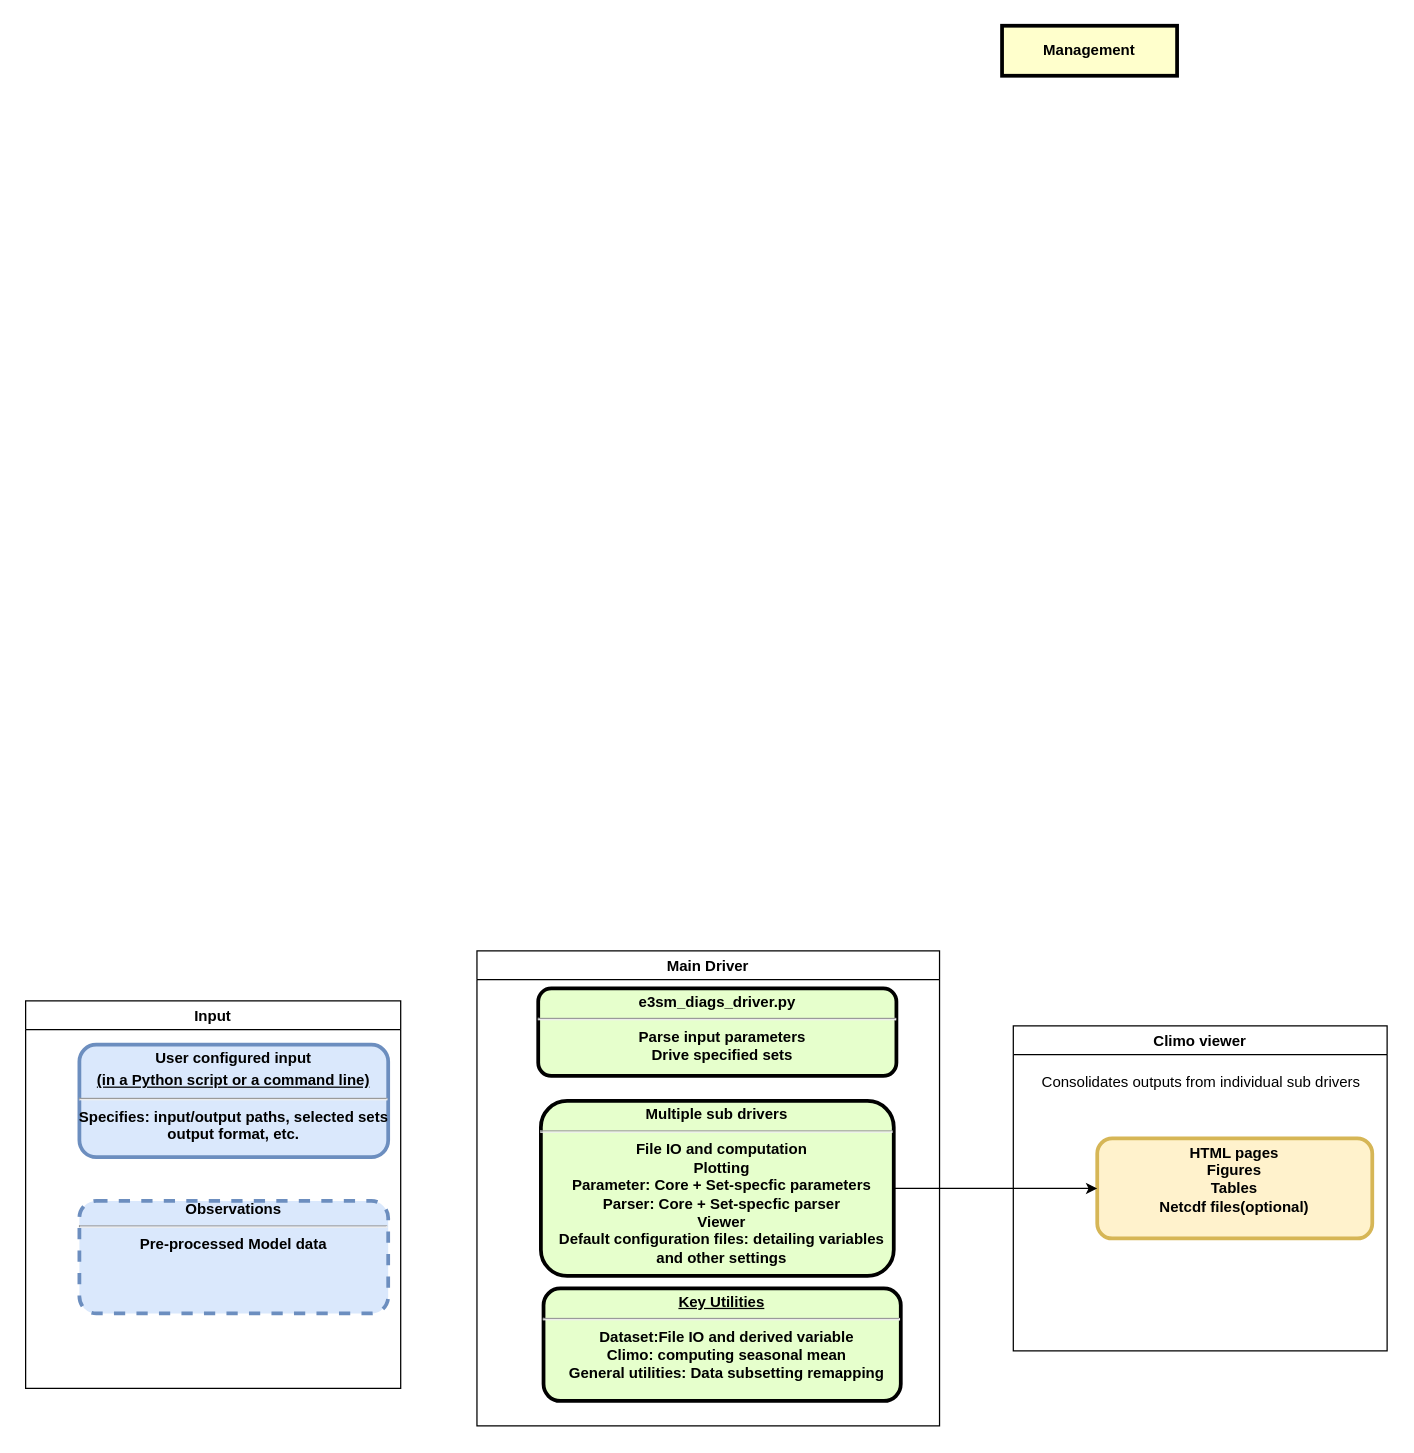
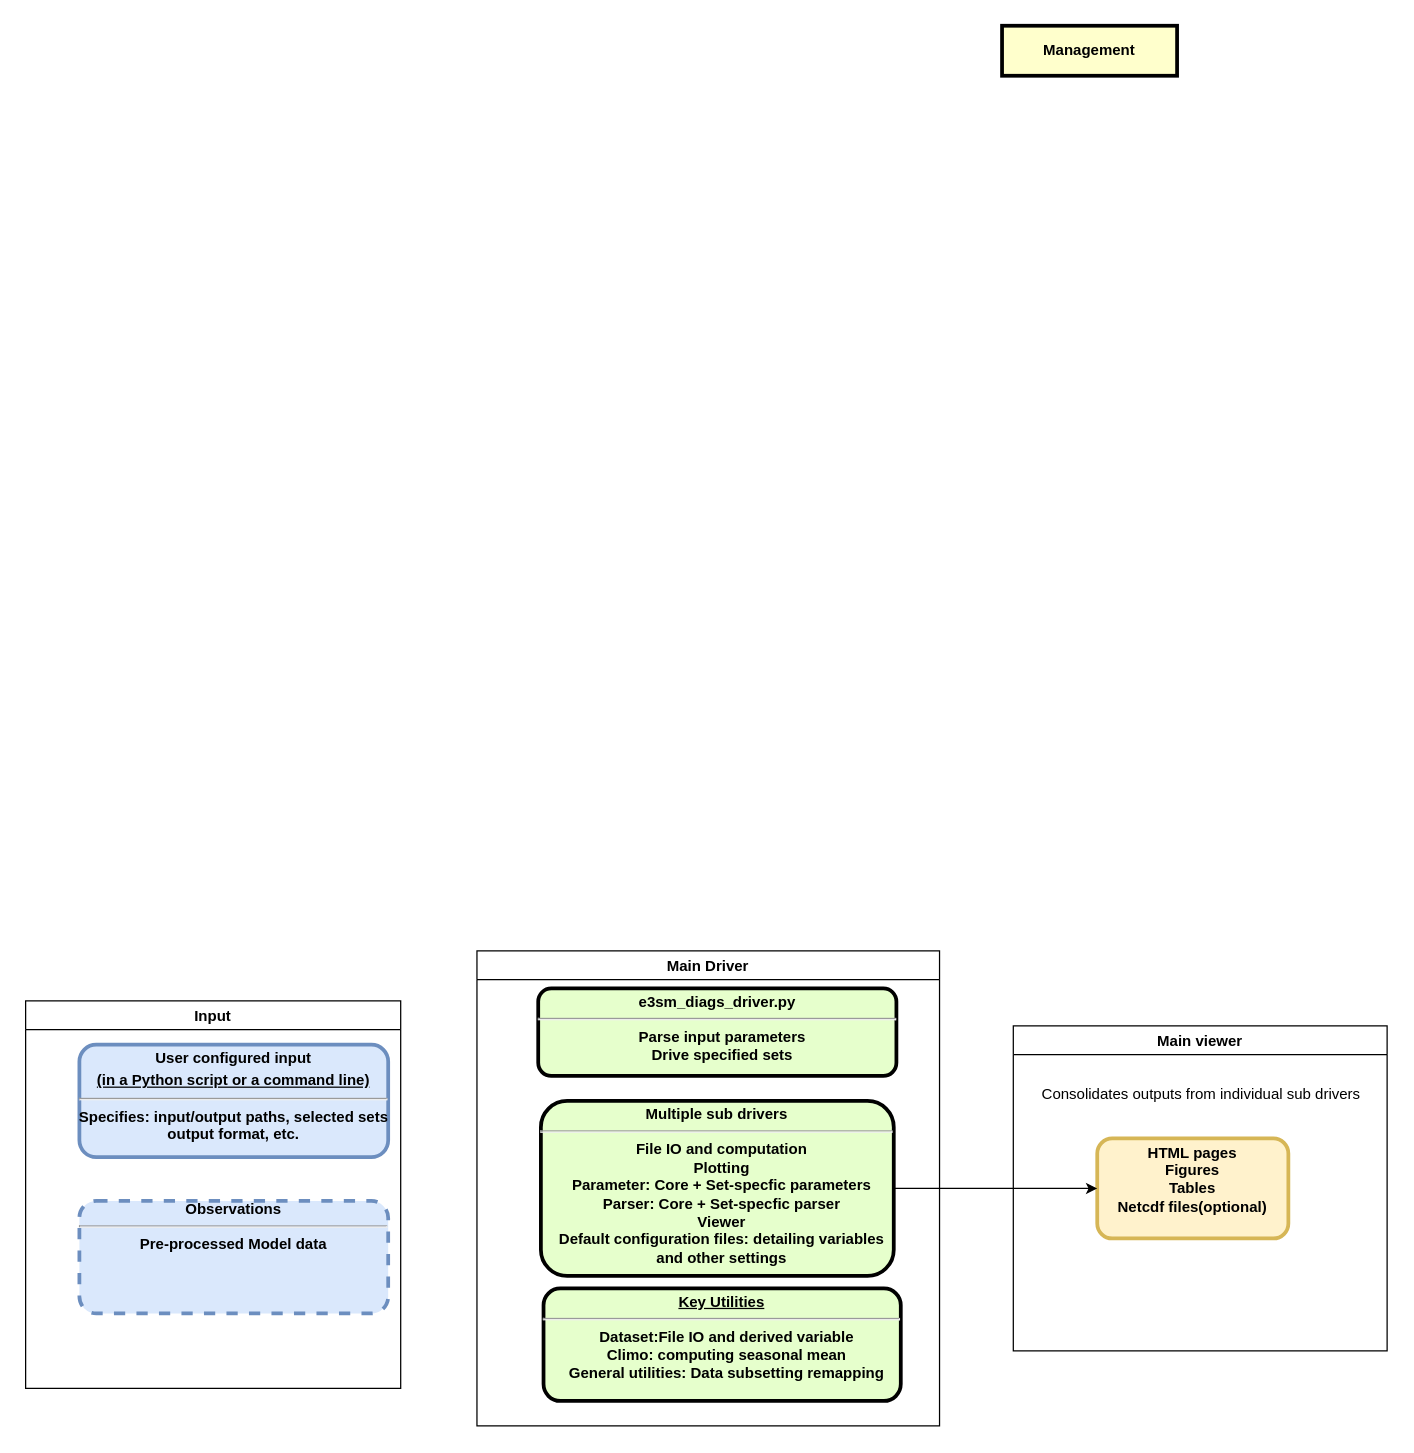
  <mxCell id="0" />
  <mxCell id="1" parent="0" />
  <mxCell id="2" value="Management" style="whiteSpace=wrap;align=center;verticalAlign=middle;fontStyle=1;strokeWidth=3;fillColor=#FFFFCC" parent="1" vertex="1"><mxGeometry x="801" y="20" width="140" height="40" as="geometry" /></mxCell>
  <mxCell id="3" value="Main Driver" style="swimlane;" vertex="1" parent="1"><mxGeometry x="381" y="760" width="370" height="380" as="geometry" /></mxCell>
  <mxCell id="4" value="&lt;p style=&quot;margin: 4px 0px 0px ; text-align: center&quot;&gt;&lt;strong&gt;&lt;strong&gt;e3sm_diags_driver.py&lt;/strong&gt;&lt;/strong&gt;&lt;/p&gt;&lt;hr&gt;&lt;p style=&quot;margin: 0px ; margin-left: 8px&quot;&gt;Parse input parameters &lt;br&gt;&lt;/p&gt;&lt;p style=&quot;margin: 0px ; margin-left: 8px&quot;&gt;Drive specified sets&lt;br&gt;&lt;/p&gt;" style="verticalAlign=middle;align=center;overflow=fill;fontSize=12;fontFamily=Helvetica;html=1;rounded=1;fontStyle=1;strokeWidth=3;fillColor=#E6FFCC" vertex="1" parent="3"><mxGeometry x="49" y="30" width="286.5" height="70" as="geometry" /></mxCell>
  <mxCell id="5" value="&lt;p style=&quot;margin: 4px 0px 0px ; text-align: center&quot;&gt;Multiple sub drivers&lt;br&gt;&lt;/p&gt;&lt;hr&gt;&lt;p style=&quot;margin: 0px ; margin-left: 8px&quot;&gt;File IO and computation&lt;/p&gt;&lt;p style=&quot;margin: 0px ; margin-left: 8px&quot;&gt;Plotting&lt;/p&gt;&lt;p style=&quot;margin: 0px ; margin-left: 8px&quot;&gt;Parameter: Core + Set-specfic parameters&lt;/p&gt;&lt;p style=&quot;margin: 0px ; margin-left: 8px&quot;&gt;Parser: Core + Set-specfic parser&lt;/p&gt;&lt;p style=&quot;margin: 0px ; margin-left: 8px&quot;&gt;Viewer&lt;/p&gt;&lt;p style=&quot;margin: 0px ; margin-left: 8px&quot;&gt;Default configuration files: detailing variables &lt;br&gt;&lt;/p&gt;&lt;p style=&quot;margin: 0px ; margin-left: 8px&quot;&gt;and other settings&lt;br&gt;&lt;/p&gt;&lt;p style=&quot;margin: 0px ; margin-left: 8px&quot;&gt;&lt;br&gt;&lt;/p&gt;" style="verticalAlign=middle;align=center;overflow=fill;fontSize=12;fontFamily=Helvetica;html=1;rounded=1;fontStyle=1;strokeWidth=3;fillColor=#E6FFCC" vertex="1" parent="3"><mxGeometry x="51.13" y="120" width="282.25" height="140" as="geometry" /></mxCell>
  <mxCell id="6" value="&lt;p style=&quot;margin: 0px ; margin-top: 4px ; text-align: center ; text-decoration: underline&quot;&gt;&lt;strong&gt;Key Utilities&lt;br&gt;&lt;/strong&gt;&lt;/p&gt;&lt;hr&gt;&lt;p style=&quot;margin: 0px ; margin-left: 8px&quot;&gt;Dataset:File IO and derived variable&lt;/p&gt;&lt;p style=&quot;margin: 0px ; margin-left: 8px&quot;&gt;Climo: computing seasonal mean&lt;/p&gt;&lt;p style=&quot;margin: 0px ; margin-left: 8px&quot;&gt;General utilities: Data subsetting remapping&lt;br&gt;&lt;/p&gt;" style="verticalAlign=middle;align=center;overflow=fill;fontSize=12;fontFamily=Helvetica;html=1;rounded=1;fontStyle=1;strokeWidth=3;fillColor=#E6FFCC" vertex="1" parent="1"><mxGeometry x="434.25" y="1030" width="285.75" height="90" as="geometry" /></mxCell>
- <mxCell id="7" value="&lt;div&gt;HTML pages&lt;br&gt;&lt;/div&gt;&lt;div&gt;Figures&lt;/div&gt;&lt;div&gt;Tables&lt;/div&gt;&lt;div&gt;Netcdf files(optional)&lt;/div&gt;&lt;div&gt;&lt;br&gt;&lt;/div&gt;" style="whiteSpace=wrap;html=1;rounded=1;fontStyle=1;strokeWidth=3;fillColor=#fff2cc;strokeColor=#d6b656;" vertex="1" parent="1"><mxGeometry x="877.13" y="910" width="220" height="80" as="geometry" /></mxCell>
+ <mxCell id="7" value="&lt;div&gt;HTML pages&lt;br&gt;&lt;/div&gt;&lt;div&gt;Figures&lt;/div&gt;&lt;div&gt;Tables&lt;/div&gt;&lt;div&gt;Netcdf files(optional)&lt;/div&gt;&lt;div&gt;&lt;br&gt;&lt;/div&gt;" style="whiteSpace=wrap;html=1;rounded=1;fontStyle=1;strokeWidth=3;fillColor=#fff2cc;strokeColor=#d6b656;" vertex="1" parent="1"><mxGeometry x="877.13" y="910" width="152.88" height="80" as="geometry" /></mxCell>
  <mxCell id="8" value="" style="edgeStyle=orthogonalEdgeStyle;rounded=0;orthogonalLoop=1;jettySize=auto;html=1;" edge="1" parent="1" source="5" target="7"><mxGeometry relative="1" as="geometry" /></mxCell>
- <mxCell id="9" value="Climo viewer" style="swimlane;startSize=23;" vertex="1" parent="1"><mxGeometry x="810" y="820" width="299" height="260" as="geometry" /></mxCell>
- <mxCell id="10" value="&lt;div&gt;Consolidates outputs from individual sub drivers&lt;/div&gt;" style="text;html=1;align=center;verticalAlign=middle;resizable=0;points=[];autosize=1;strokeColor=none;" vertex="1" parent="9"><mxGeometry x="14.5" y="35" width="270" height="20" as="geometry" /></mxCell>
+ <mxCell id="9" value="Main viewer" style="swimlane;startSize=23;" vertex="1" parent="1"><mxGeometry x="810" y="820" width="299" height="260" as="geometry" /></mxCell>
+ <mxCell id="10" value="&lt;div&gt;Consolidates outputs from individual sub drivers&lt;/div&gt;" style="text;html=1;align=center;verticalAlign=middle;resizable=0;points=[];autosize=1;strokeColor=none;" vertex="1" parent="9"><mxGeometry x="14.5" y="45" width="270" height="20" as="geometry" /></mxCell>
  <mxCell id="11" value="Input" style="swimlane;startSize=23;" vertex="1" parent="1"><mxGeometry x="20" y="800" width="300" height="310" as="geometry" /></mxCell>
  <mxCell id="12" value="&lt;p style=&quot;margin: 4px 0px 0px ; text-align: center&quot;&gt;&lt;strong&gt;&lt;strong&gt;User configured input&lt;/strong&gt;&lt;br&gt;&lt;/strong&gt;&lt;/p&gt;&lt;p style=&quot;margin: 0px ; margin-top: 4px ; text-align: center ; text-decoration: underline&quot;&gt;&lt;strong&gt;(in a Python script or a command line)&lt;br&gt;&lt;/strong&gt;&lt;/p&gt;&lt;hr&gt;&lt;div&gt;Specifies: input/output paths, selected sets,&lt;/div&gt;&lt;div&gt;output format, etc. &lt;br&gt;&lt;/div&gt;" style="verticalAlign=middle;align=center;overflow=fill;fontSize=12;fontFamily=Helvetica;html=1;rounded=1;fontStyle=1;strokeWidth=3;fillColor=#dae8fc;strokeColor=#6c8ebf;" vertex="1" parent="11"><mxGeometry x="43" y="35" width="247" height="90" as="geometry" /></mxCell>
  <mxCell id="13" value="&lt;strong&gt;Observations&lt;/strong&gt;&lt;hr&gt;Pre-processed Model data" style="verticalAlign=middle;align=center;overflow=fill;fontSize=12;fontFamily=Helvetica;html=1;rounded=1;fontStyle=1;strokeWidth=3;fillColor=#dae8fc;strokeColor=#6c8ebf;dashed=1;" vertex="1" parent="11"><mxGeometry x="43" y="160" width="247" height="90" as="geometry" /></mxCell>
